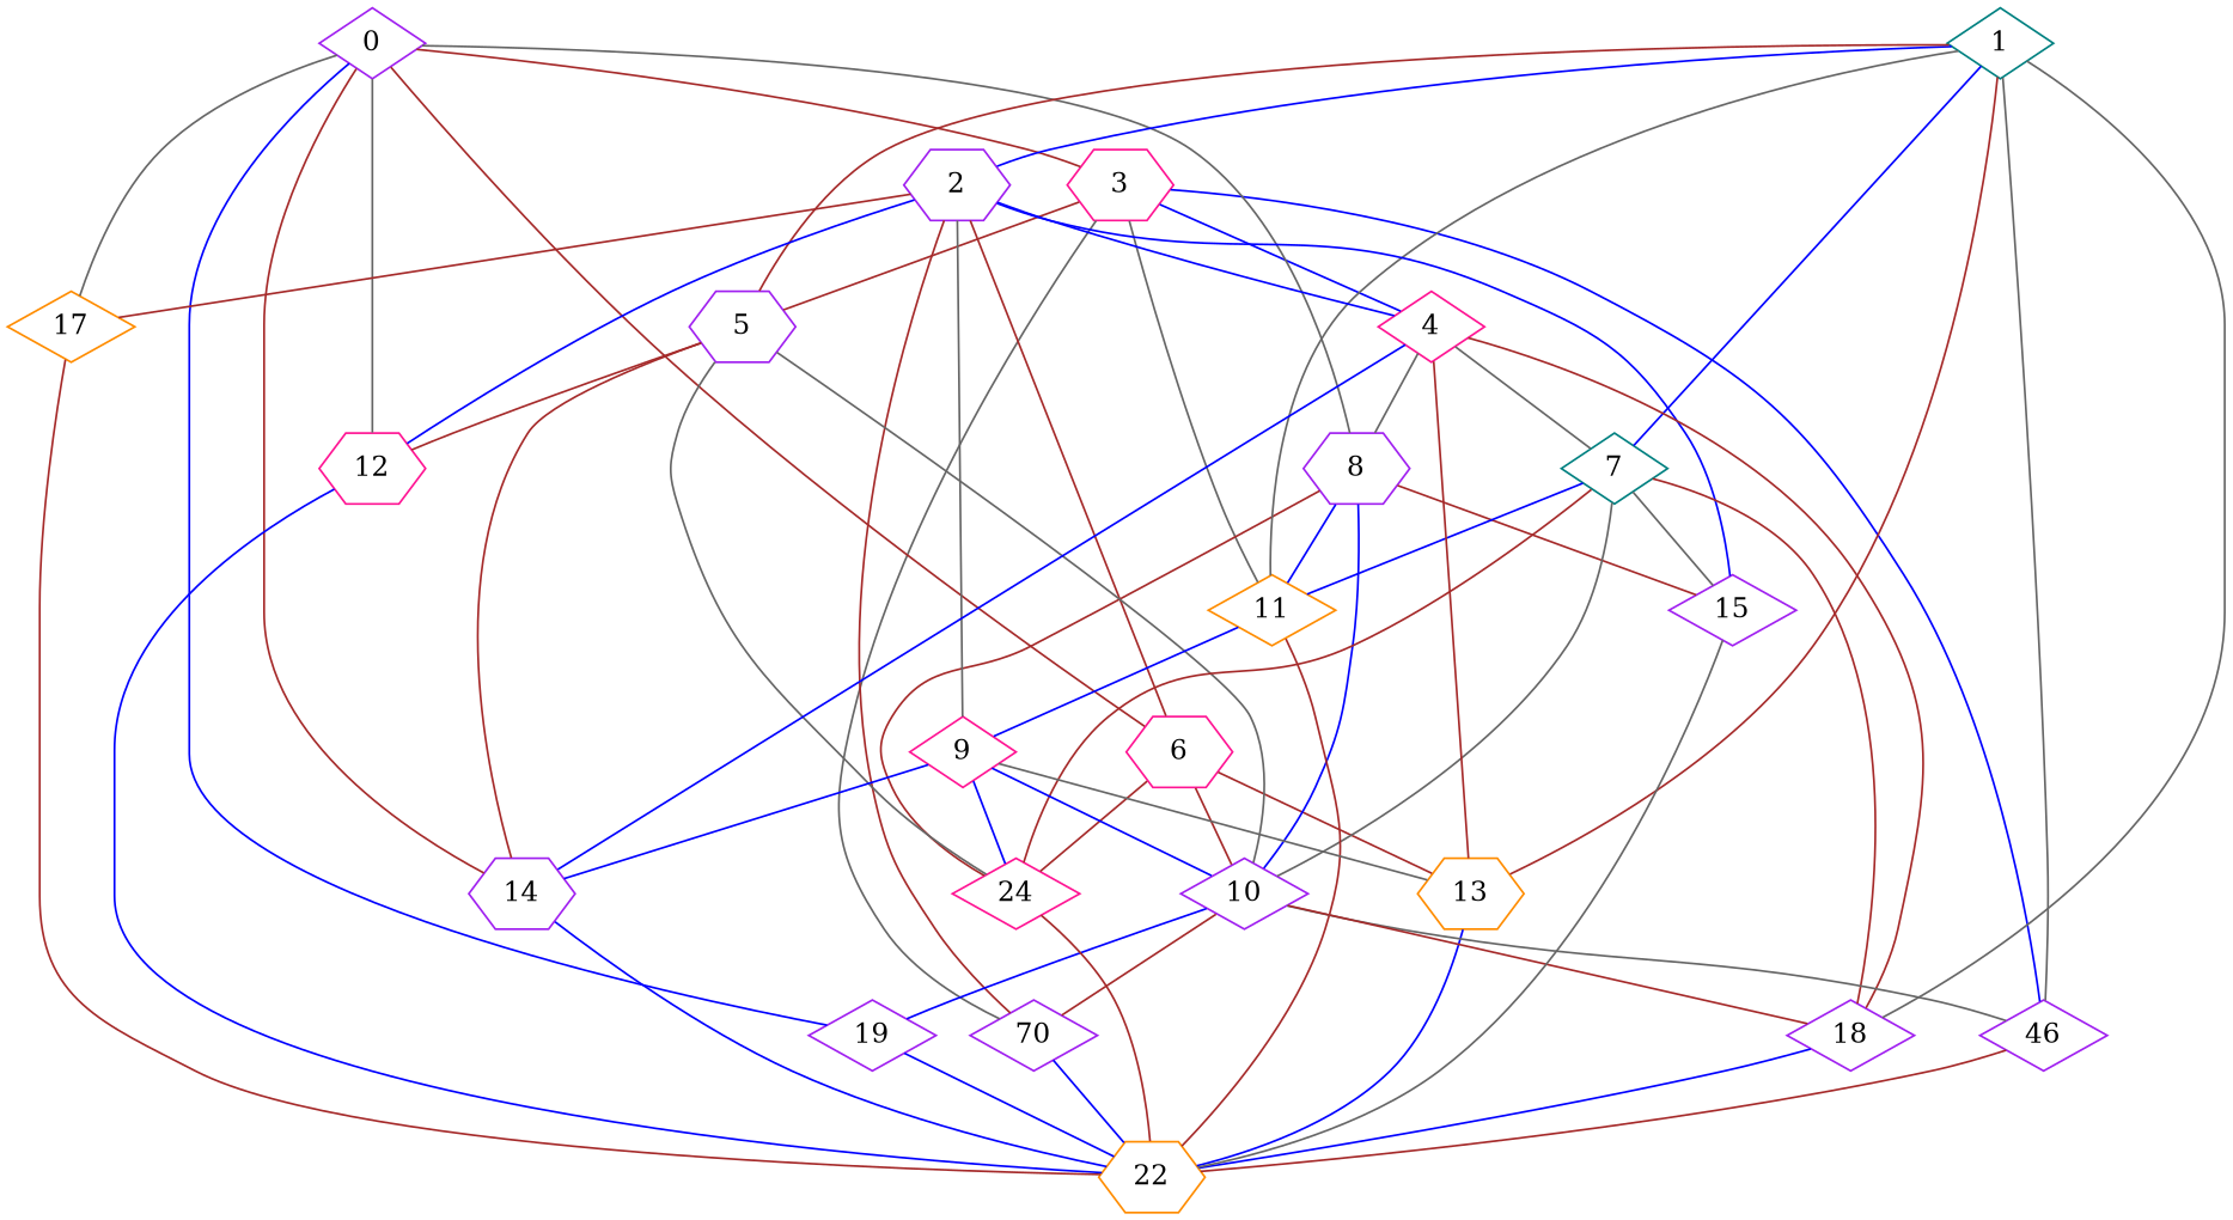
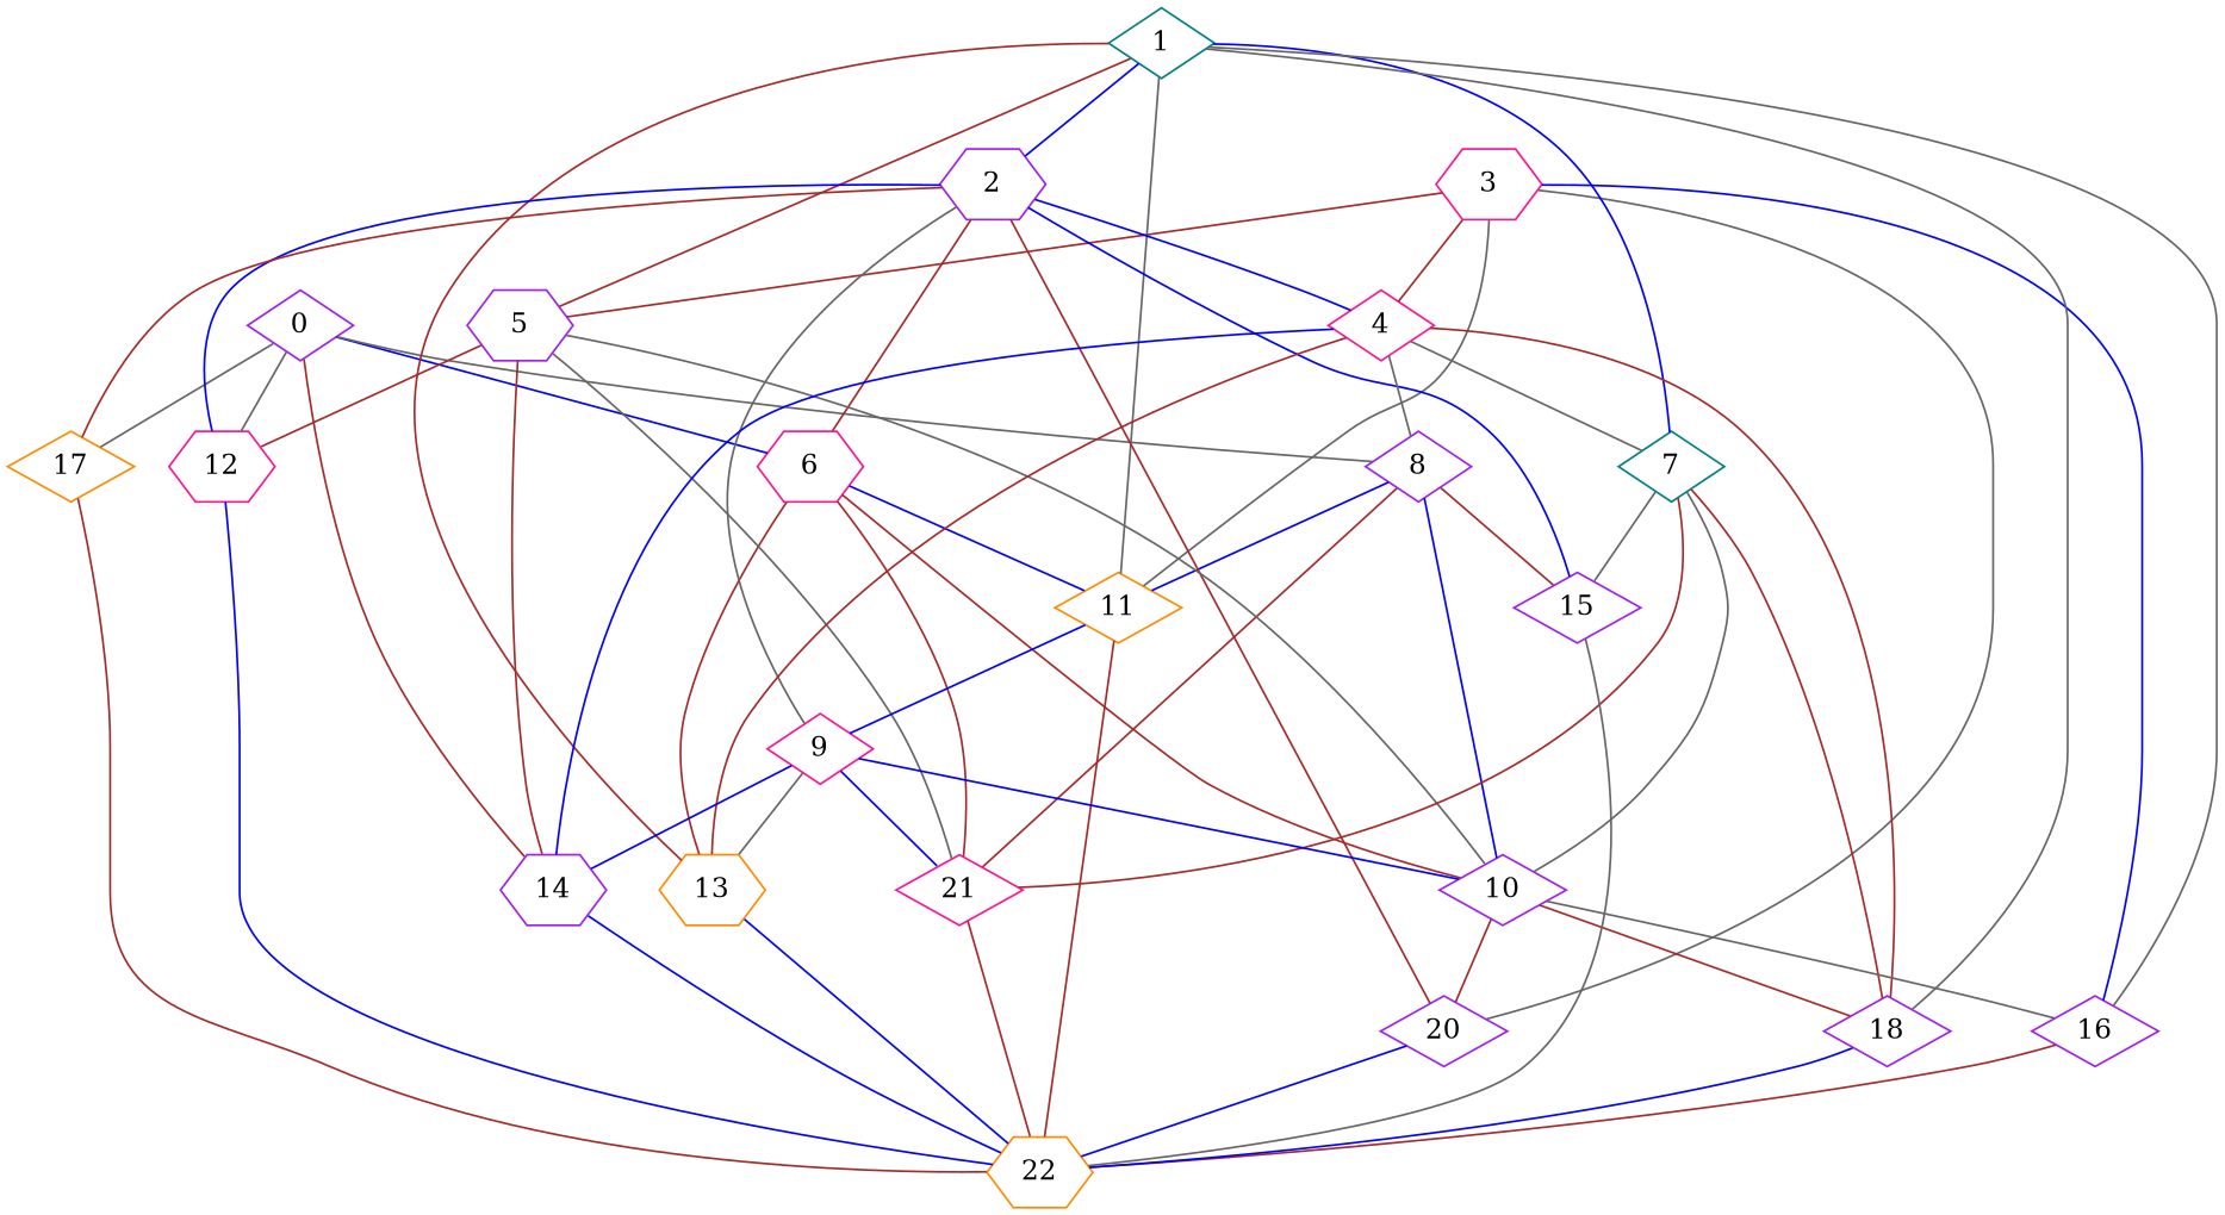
  graph {
    node [color=purple shape=diamond]
    edge [color=brown]
    3 [color=deeppink shape=hexagon]
    0
    6 [color=deeppink shape=hexagon]
-   8 [shape=hexagon]
+   8
    12 [color=deeppink shape=hexagon]
    14 [shape=hexagon]
    17 [color=darkorange]
-   19
    1 [color=teal]
    2 [shape=hexagon]
    5 [shape=hexagon]
    7 [color=teal]
    11 [color=darkorange]
    13 [color=darkorange shape=hexagon]
-   16 [label=46]
+   16
    18
    4 [color=deeppink]
-   20 [label=70]
+   20
    10
-   21 [color=deeppink label=24]
+   21 [color=deeppink]
    15
    22 [color=darkorange shape=hexagon]
    9 [color=deeppink]
    3 -- 5
    3 -- 11 [color=gray40]
    3 -- 16 [color=blue]
-   3 -- 4 [color=blue]
+   3 -- 4
    3 -- 20 [color=gray40]
-   0 -- 3
-   0 -- 6
+   0 -- 6 [color=blue]
    0 -- 8 [color=gray40]
    0 -- 12 [color=gray40]
    0 -- 14
    0 -- 17 [color=gray40]
-   0 -- 19 [color=blue]
-   7 -- 11 [color=blue]
+   6 -- 11 [color=blue]
    6 -- 13
    6 -- 10
    6 -- 21
    8 -- 11 [color=blue]
    8 -- 10 [color=blue]
    8 -- 21
    8 -- 15
    12 -- 22 [color=blue]
    14 -- 22 [color=blue]
    17 -- 22
-   19 -- 22 [color=blue]
    1 -- 2 [color=blue]
    1 -- 5
    1 -- 7 [color=blue]
    1 -- 11 [color=gray40]
    1 -- 13
    1 -- 16 [color=gray40]
    1 -- 18 [color=gray40]
    2 -- 6
    2 -- 12 [color=blue]
    2 -- 17
    2 -- 4 [color=blue]
    2 -- 20
    2 -- 15 [color=blue]
    2 -- 9 [color=gray40]
    5 -- 12
    5 -- 14
    5 -- 10 [color=gray40]
    5 -- 21 [color=gray40]
    7 -- 18
    7 -- 10 [color=gray40]
    7 -- 21
    7 -- 15 [color=gray40]
    11 -- 22
    11 -- 9 [color=blue]
    13 -- 22 [color=blue]
    16 -- 22
    18 -- 22 [color=blue]
    4 -- 8 [color=gray40]
    4 -- 14 [color=blue]
    4 -- 7 [color=gray40]
    4 -- 13
    4 -- 18
    20 -- 22 [color=blue]
-   10 -- 19 [color=blue]
    10 -- 16 [color=gray40]
    10 -- 18
    10 -- 20
    21 -- 22
    15 -- 22 [color=gray40]
    9 -- 14 [color=blue]
    9 -- 13 [color=gray40]
    9 -- 10 [color=blue]
    9 -- 21 [color=blue]
  }
